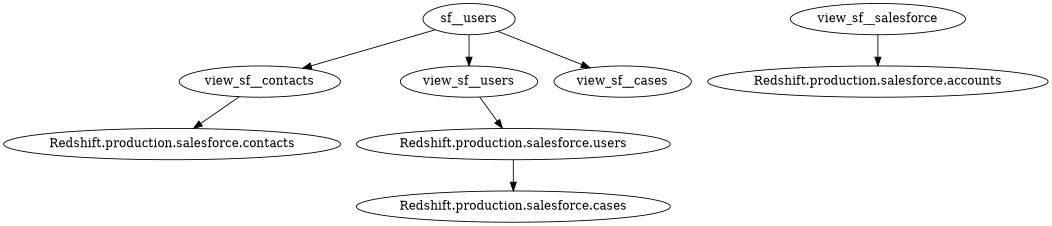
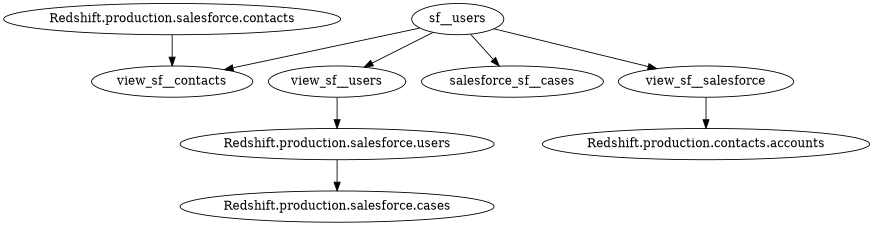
  digraph {
    n1 [label=sf__users]
    n2 [label=view_sf__contacts]
    n3 [label=view_sf__users]
-   n4 [label=view_sf__cases]
+   n4 [label=salesforce_sf__cases]
    n5 [label=view_sf__salesforce]
    n6 [label="Redshift.production.salesforce.contacts"]
    n7 [label="Redshift.production.salesforce.users"]
-   n8 [label="Redshift.production.salesforce.accounts"]
+   n8 [label="Redshift.production.contacts.accounts"]
    n9 [label="Redshift.production.salesforce.cases"]
    n1 -> n2
    n1 -> n3
    n1 -> n4
-   n2 -> n6
+   n1 -> n5
+   n6 -> n2
    n3 -> n7
    n5 -> n8
    n7 -> n9
  }
